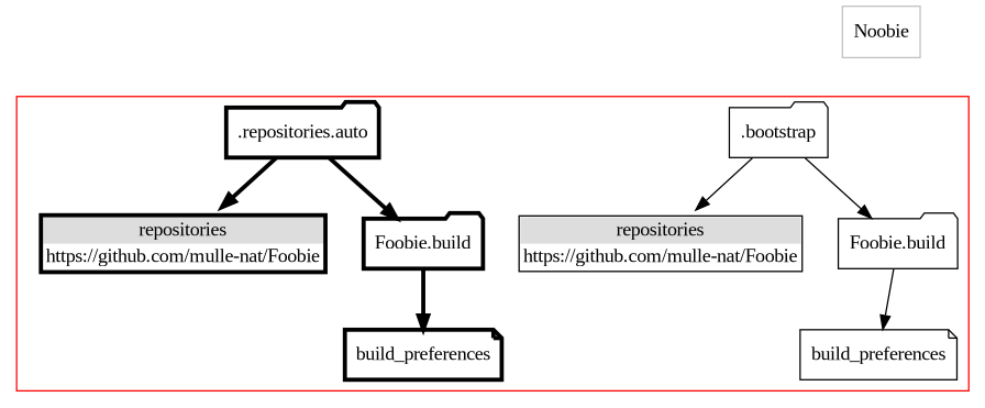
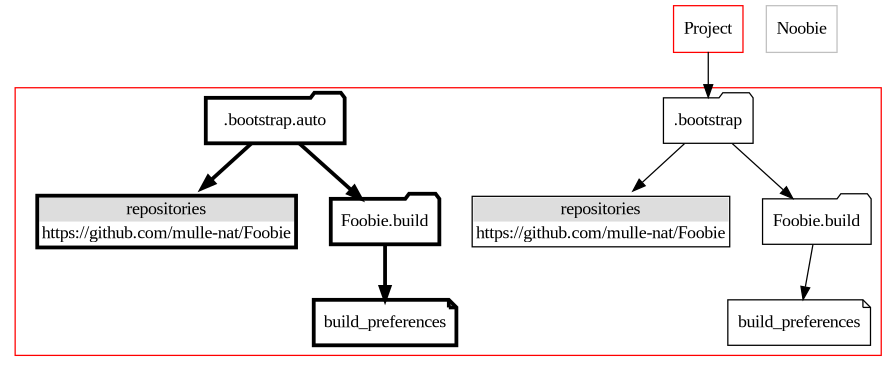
  digraph {
    compound=true
    fontname="Liberation Serif"
    node [fontname="Liberation Serif" shape=folder]
    edge [fontname="Liberation Serif"]
    n1 [label=< <TABLE BORDER="1" CELLBORDER="0" CELLSPACING="0"> <TR><TD bgcolor="#DDDDDD">repositories</TD></TR> <TR><TD PORT="f0">https://github.com/mulle-nat/Foobie</TD></TR> </TABLE>> shape=none]
    ".bootstrap"
    "Foobie.build"
-   n4 [label=".repositories.auto" penwidth=3]
+   n4 [label=".bootstrap.auto" penwidth=3]
    n5 [label=< <TABLE BORDER="3" CELLBORDER="0" CELLSPACING="0"> <TR><TD bgcolor="#DDDDDD">repositories</TD></TR> <TR><TD PORT="f0">https://github.com/mulle-nat/Foobie</TD></TR> </TABLE>> shape=none]
    n6 [label="Foobie.build" penwidth=3]
    n7 [label=build_preferences penwidth=3 shape=note]
    n8 [label=build_preferences shape=note]
+   n9 [color=red label=Project shape=record]
    n10 [color=gray label=Noobie shape=record]
    subgraph cluster_1 {
      color=red
      n1
      ".bootstrap"
      "Foobie.build"
      n4
      n5
      n6
      n7
      n8
    }
    ".bootstrap" -> n1
    ".bootstrap" -> "Foobie.build"
    "Foobie.build" -> n8
    n4 -> n5 [penwidth=3]
    n4 -> n6 [penwidth=3]
    n6 -> n7 [penwidth=3]
+   n9 -> ".bootstrap"
  }
